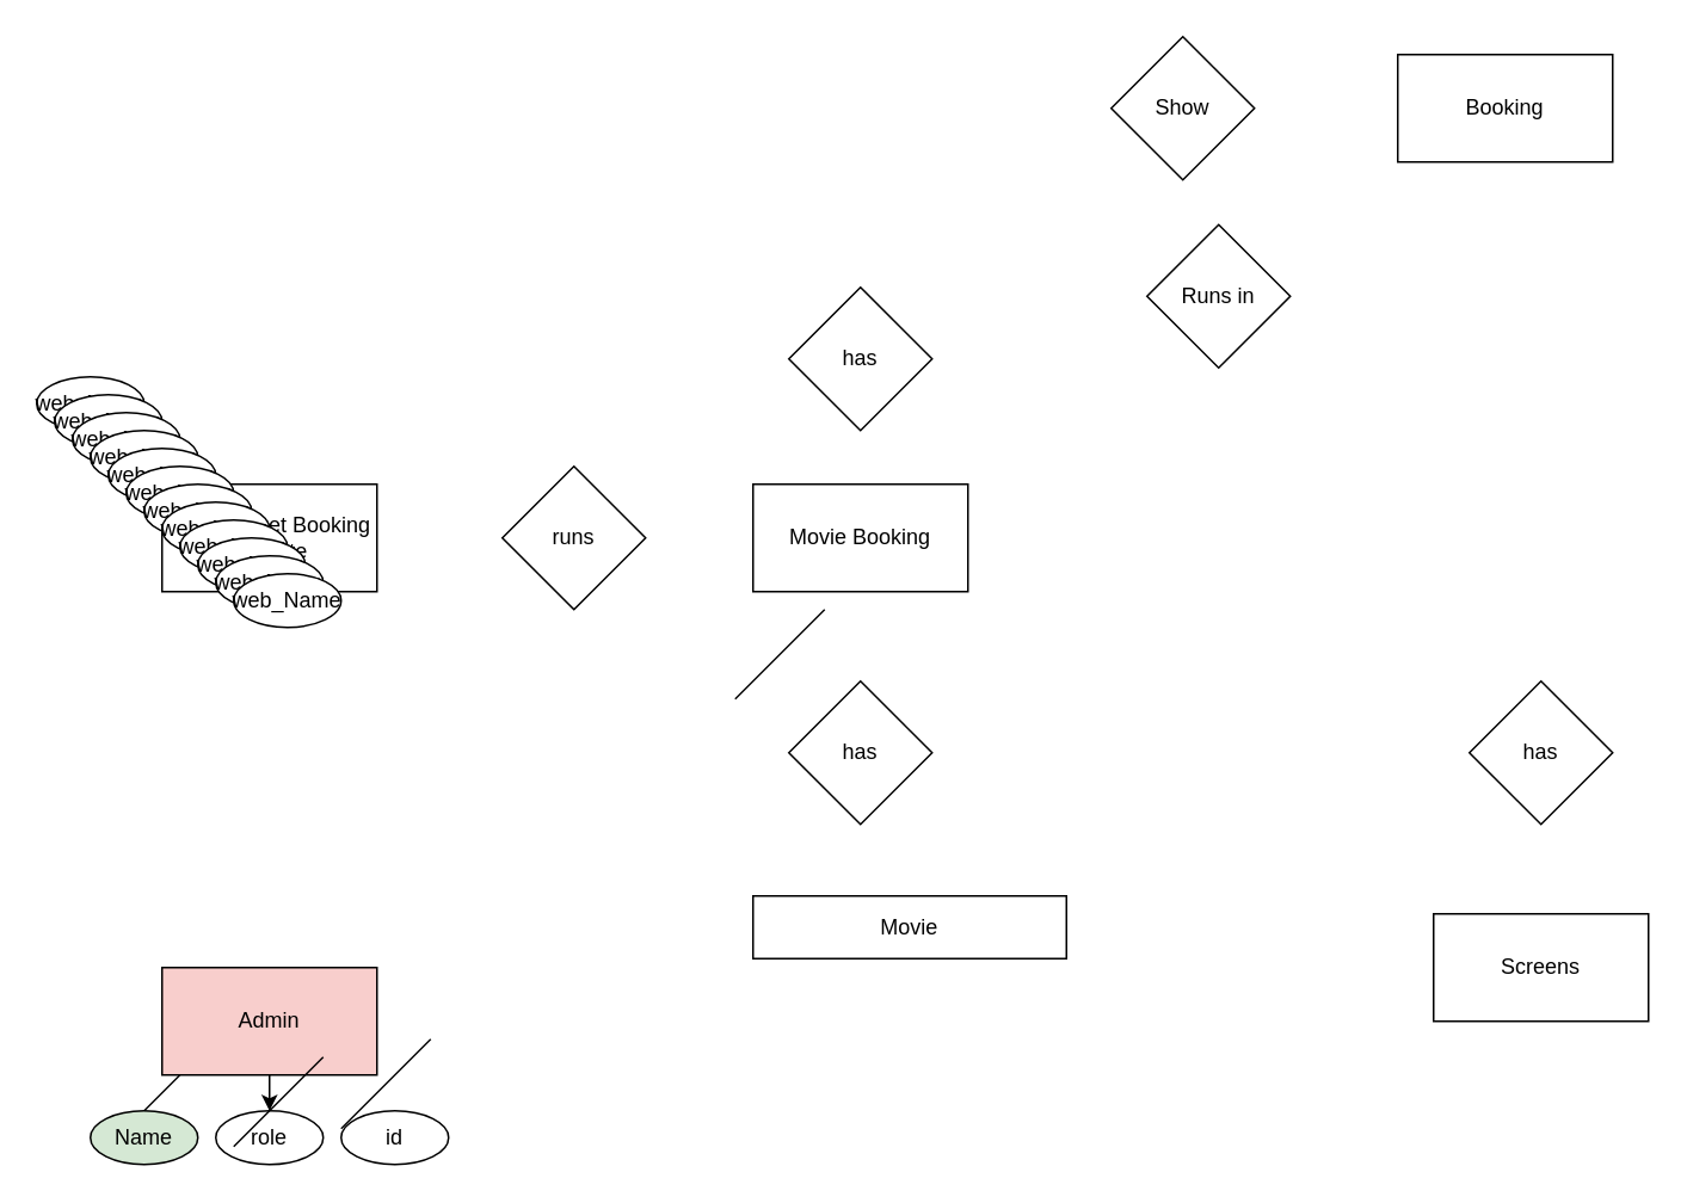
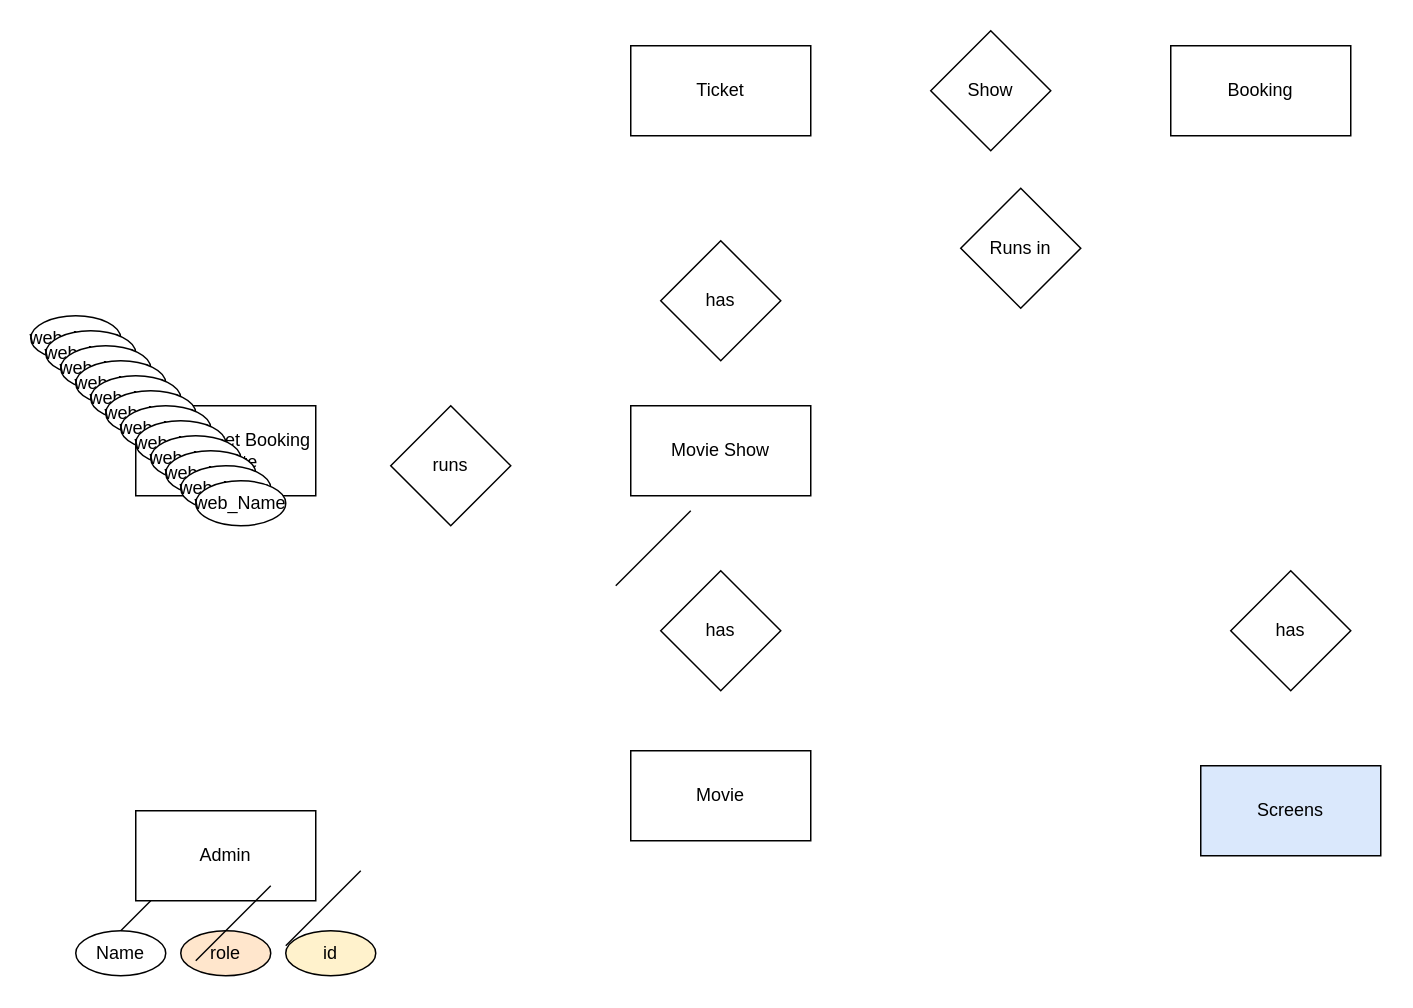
  <mxCell id="0" />
  <mxCell id="1" parent="0" />
- <mxCell id="2" value="" style="edgeStyle=orthogonalEdgeStyle;rounded=0;orthogonalLoop=1;jettySize=auto;html=1;" edge="1" parent="1" source="3" target="29"><mxGeometry relative="1" as="geometry" /></mxCell>
- <mxCell id="3" value="Admin" style="rounded=0;whiteSpace=wrap;html=1;fillColor=#f8cecc;" vertex="1" parent="1"><mxGeometry x="90" y="540" width="120" height="60" as="geometry" /></mxCell>
+ <mxCell id="3" value="Admin" style="rounded=0;whiteSpace=wrap;html=1;" vertex="1" parent="1"><mxGeometry x="90" y="540" width="120" height="60" as="geometry" /></mxCell>
+ <mxCell id="4" value="Ticket" style="rounded=0;whiteSpace=wrap;html=1;" vertex="1" parent="1"><mxGeometry x="420" y="30" width="120" height="60" as="geometry" /></mxCell>
  <mxCell id="5" value="Booking" style="rounded=0;whiteSpace=wrap;html=1;" vertex="1" parent="1"><mxGeometry x="780" y="30" width="120" height="60" as="geometry" /></mxCell>
- <mxCell id="6" value="Movie Booking" style="rounded=0;whiteSpace=wrap;html=1;" vertex="1" parent="1"><mxGeometry x="420" y="270" width="120" height="60" as="geometry" /></mxCell>
+ <mxCell id="6" value="Movie Show" style="rounded=0;whiteSpace=wrap;html=1;" vertex="1" parent="1"><mxGeometry x="420" y="270" width="120" height="60" as="geometry" /></mxCell>
  <mxCell id="7" value="Movie Ticket Booking Website" style="rounded=0;whiteSpace=wrap;html=1;" vertex="1" parent="1"><mxGeometry x="90" y="270" width="120" height="60" as="geometry" /></mxCell>
- <mxCell id="8" value="Movie" style="rounded=0;whiteSpace=wrap;html=1;" vertex="1" parent="1"><mxGeometry x="420" y="500" width="175" height="35" as="geometry" /></mxCell>
- <mxCell id="9" value="runs" style="rhombus;whiteSpace=wrap;html=1;" vertex="1" parent="1"><mxGeometry x="280" y="260" width="80" height="80" as="geometry" /></mxCell>
+ <mxCell id="8" value="Movie" style="rounded=0;whiteSpace=wrap;html=1;" vertex="1" parent="1"><mxGeometry x="420" y="500" width="120" height="60" as="geometry" /></mxCell>
+ <mxCell id="9" value="runs" style="rhombus;whiteSpace=wrap;html=1;" vertex="1" parent="1"><mxGeometry x="260" y="270" width="80" height="80" as="geometry" /></mxCell>
  <mxCell id="10" value="has" style="rhombus;whiteSpace=wrap;html=1;" vertex="1" parent="1"><mxGeometry x="440" y="380" width="80" height="80" as="geometry" /></mxCell>
  <mxCell id="11" value="has" style="rhombus;whiteSpace=wrap;html=1;" vertex="1" parent="1"><mxGeometry x="440" y="160" width="80" height="80" as="geometry" /></mxCell>
  <mxCell id="12" value="Show" style="rhombus;whiteSpace=wrap;html=1;" vertex="1" parent="1"><mxGeometry x="620" y="20" width="80" height="80" as="geometry" /></mxCell>
  <mxCell id="13" value="Runs in" style="rhombus;whiteSpace=wrap;html=1;" vertex="1" parent="1"><mxGeometry x="640" y="125" width="80" height="80" as="geometry" /></mxCell>
  <mxCell id="14" value="has" style="rhombus;whiteSpace=wrap;html=1;" vertex="1" parent="1"><mxGeometry x="820" y="380" width="80" height="80" as="geometry" /></mxCell>
- <mxCell id="15" value="Screens" style="rounded=0;whiteSpace=wrap;html=1;" vertex="1" parent="1"><mxGeometry x="800" y="510" width="120" height="60" as="geometry" /></mxCell>
+ <mxCell id="15" value="Screens" style="rounded=0;whiteSpace=wrap;html=1;fillColor=#dae8fc;" vertex="1" parent="1"><mxGeometry x="800" y="510" width="120" height="60" as="geometry" /></mxCell>
  <mxCell id="16" value="web_Name" style="ellipse;whiteSpace=wrap;html=1;" vertex="1" parent="1"><mxGeometry x="20" y="210" width="60" height="30" as="geometry" /></mxCell>
  <mxCell id="17" value="web_Name" style="ellipse;whiteSpace=wrap;html=1;" vertex="1" parent="1"><mxGeometry x="30" y="220" width="60" height="30" as="geometry" /></mxCell>
  <mxCell id="18" value="web_Name" style="ellipse;whiteSpace=wrap;html=1;" vertex="1" parent="1"><mxGeometry x="40" y="230" width="60" height="30" as="geometry" /></mxCell>
  <mxCell id="19" value="web_Name" style="ellipse;whiteSpace=wrap;html=1;" vertex="1" parent="1"><mxGeometry x="50" y="240" width="60" height="30" as="geometry" /></mxCell>
  <mxCell id="20" value="web_Name" style="ellipse;whiteSpace=wrap;html=1;" vertex="1" parent="1"><mxGeometry x="60" y="250" width="60" height="30" as="geometry" /></mxCell>
  <mxCell id="21" value="web_Name" style="ellipse;whiteSpace=wrap;html=1;" vertex="1" parent="1"><mxGeometry x="70" y="260" width="60" height="30" as="geometry" /></mxCell>
  <mxCell id="22" value="web_Name" style="ellipse;whiteSpace=wrap;html=1;" vertex="1" parent="1"><mxGeometry x="80" y="270" width="60" height="30" as="geometry" /></mxCell>
  <mxCell id="23" value="web_Name" style="ellipse;whiteSpace=wrap;html=1;" vertex="1" parent="1"><mxGeometry x="90" y="280" width="60" height="30" as="geometry" /></mxCell>
  <mxCell id="24" value="web_Name" style="ellipse;whiteSpace=wrap;html=1;" vertex="1" parent="1"><mxGeometry x="100" y="290" width="60" height="30" as="geometry" /></mxCell>
  <mxCell id="25" value="web_Name" style="ellipse;whiteSpace=wrap;html=1;" vertex="1" parent="1"><mxGeometry x="110" y="300" width="60" height="30" as="geometry" /></mxCell>
  <mxCell id="26" value="web_Name" style="ellipse;whiteSpace=wrap;html=1;" vertex="1" parent="1"><mxGeometry x="120" y="310" width="60" height="30" as="geometry" /></mxCell>
  <mxCell id="27" value="web_Name" style="ellipse;whiteSpace=wrap;html=1;" vertex="1" parent="1"><mxGeometry x="130" y="320" width="60" height="30" as="geometry" /></mxCell>
- <mxCell id="28" value="Name" style="ellipse;whiteSpace=wrap;html=1;fillColor=#d5e8d4;" vertex="1" parent="1"><mxGeometry x="50" y="620" width="60" height="30" as="geometry" /></mxCell>
- <mxCell id="29" value="role" style="ellipse;whiteSpace=wrap;html=1;" vertex="1" parent="1"><mxGeometry x="120" y="620" width="60" height="30" as="geometry" /></mxCell>
- <mxCell id="30" value="id" style="ellipse;whiteSpace=wrap;html=1;" vertex="1" parent="1"><mxGeometry x="190" y="620" width="60" height="30" as="geometry" /></mxCell>
+ <mxCell id="28" value="Name" style="ellipse;whiteSpace=wrap;html=1;" vertex="1" parent="1"><mxGeometry x="50" y="620" width="60" height="30" as="geometry" /></mxCell>
+ <mxCell id="29" value="role" style="ellipse;whiteSpace=wrap;html=1;fillColor=#ffe6cc;" vertex="1" parent="1"><mxGeometry x="120" y="620" width="60" height="30" as="geometry" /></mxCell>
+ <mxCell id="30" value="id" style="ellipse;whiteSpace=wrap;html=1;fillColor=#fff2cc;" vertex="1" parent="1"><mxGeometry x="190" y="620" width="60" height="30" as="geometry" /></mxCell>
  <mxCell id="31" value="" style="endArrow=none;html=1;rounded=0;" edge="1" parent="1"><mxGeometry width="50" height="50" relative="1" as="geometry"><mxPoint x="410" y="390" as="sourcePoint" /><mxPoint x="460" y="340" as="targetPoint" /></mxGeometry></mxCell>
  <mxCell id="32" value="" style="endArrow=none;html=1;rounded=0;exitX=0.5;exitY=0;exitDx=0;exitDy=0;" edge="1" parent="1" source="28"><mxGeometry width="50" height="50" relative="1" as="geometry"><mxPoint x="70" y="630" as="sourcePoint" /><mxPoint x="100" y="600" as="targetPoint" /></mxGeometry></mxCell>
  <mxCell id="33" value="" style="endArrow=none;html=1;rounded=0;" edge="1" parent="1"><mxGeometry width="50" height="50" relative="1" as="geometry"><mxPoint x="130" y="640" as="sourcePoint" /><mxPoint x="180" y="590" as="targetPoint" /></mxGeometry></mxCell>
  <mxCell id="34" value="" style="endArrow=none;html=1;rounded=0;" edge="1" parent="1"><mxGeometry width="50" height="50" relative="1" as="geometry"><mxPoint x="190" y="630" as="sourcePoint" /><mxPoint x="240" y="580" as="targetPoint" /></mxGeometry></mxCell>
